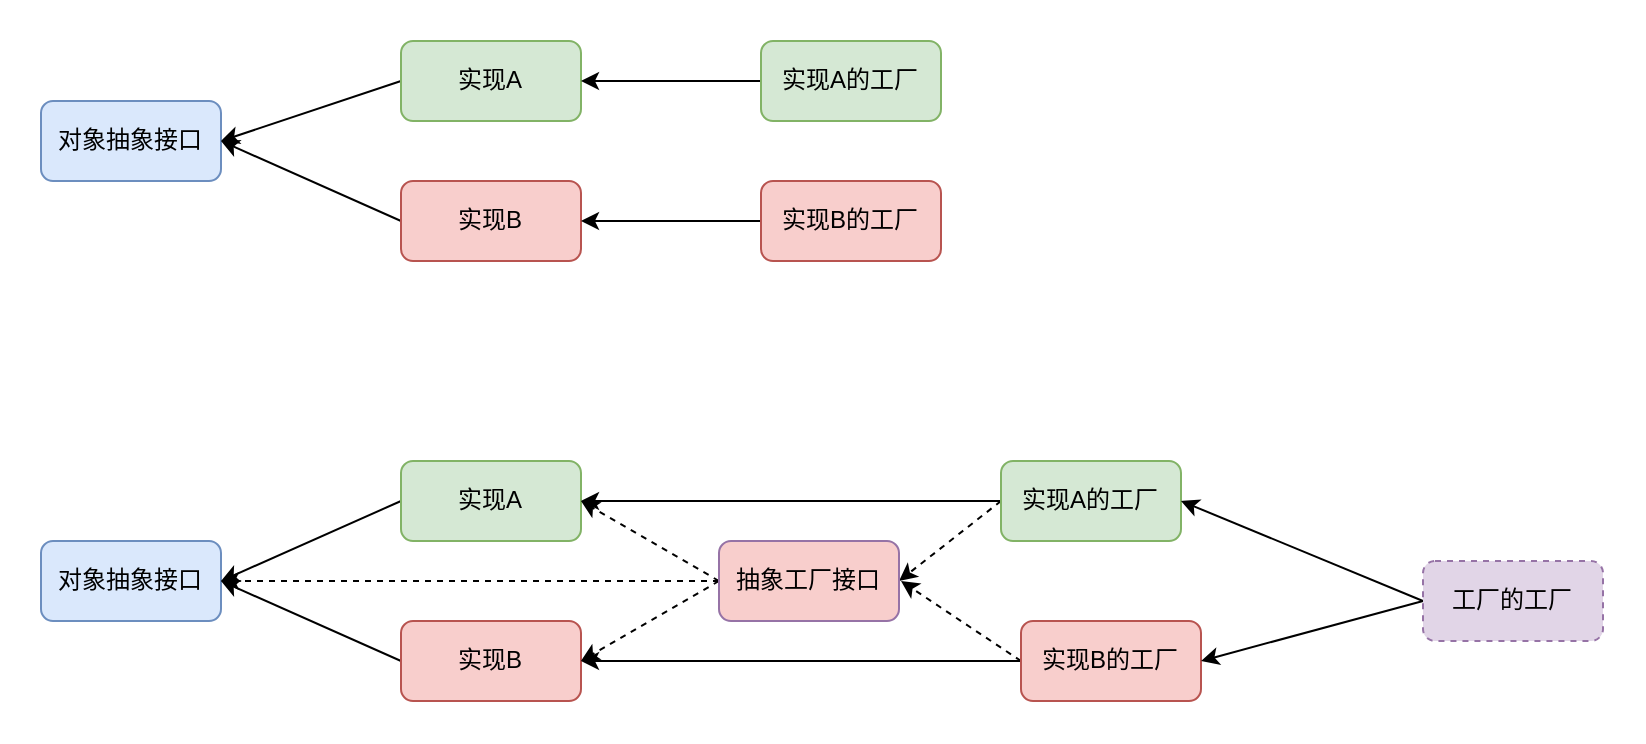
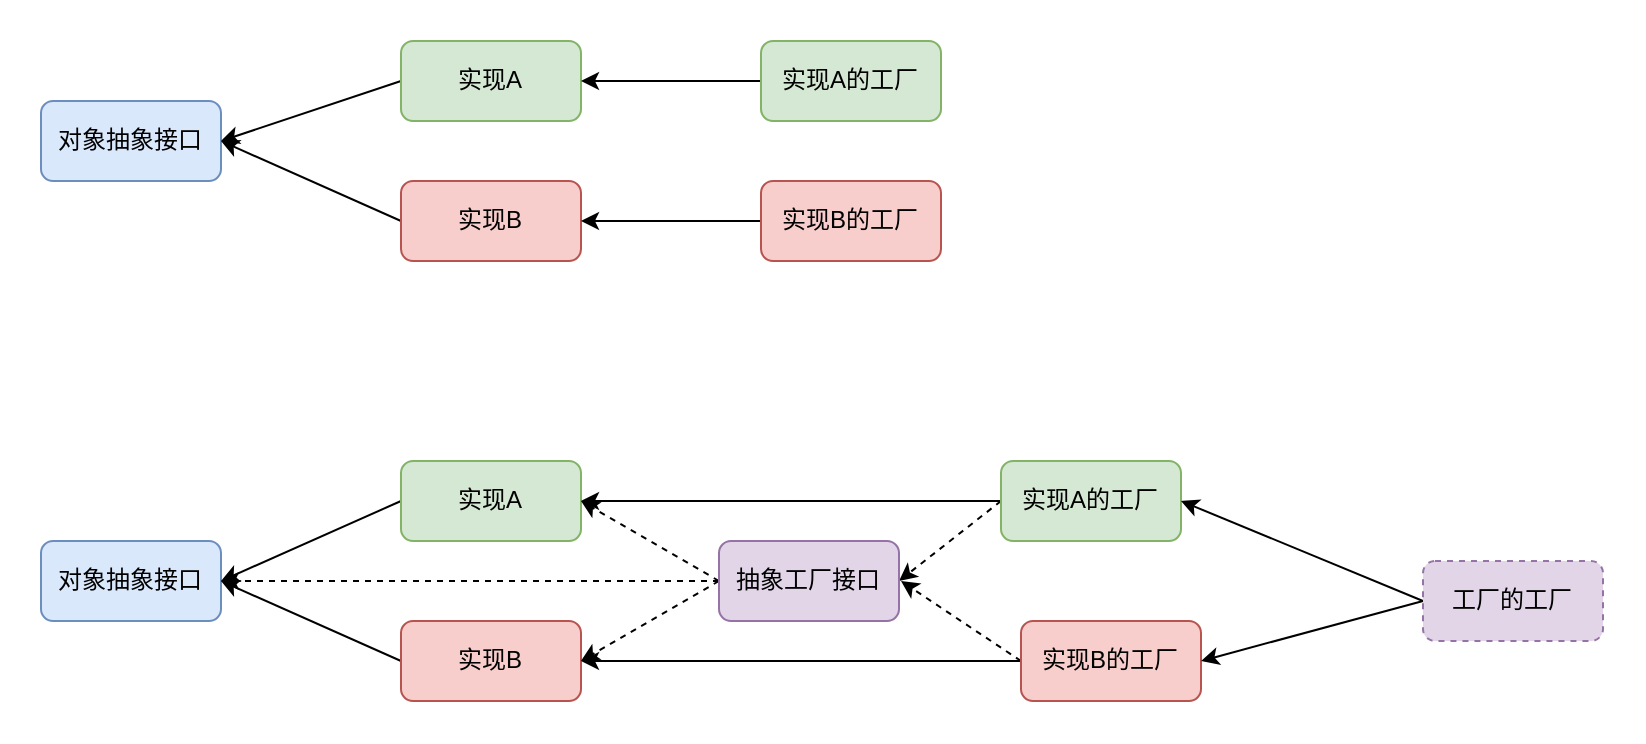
  <mxCell id="0" />
  <mxCell id="1" parent="0" />
  <mxCell id="2" value="对象抽象接口" style="rounded=1;whiteSpace=wrap;html=1;fillColor=#dae8fc;strokeColor=#6c8ebf;" vertex="1" parent="1"><mxGeometry x="20" y="50" width="90" height="40" as="geometry" /></mxCell>
  <mxCell id="3" style="edgeStyle=none;rounded=0;orthogonalLoop=1;jettySize=auto;html=1;exitX=0;exitY=0.5;exitDx=0;exitDy=0;entryX=1;entryY=0.5;entryDx=0;entryDy=0;" edge="1" parent="1" source="4" target="2"><mxGeometry relative="1" as="geometry" /></mxCell>
  <mxCell id="4" value="实现A" style="rounded=1;whiteSpace=wrap;html=1;fillColor=#d5e8d4;strokeColor=#82b366;" vertex="1" parent="1"><mxGeometry x="200" y="20" width="90" height="40" as="geometry" /></mxCell>
  <mxCell id="5" style="edgeStyle=none;rounded=0;orthogonalLoop=1;jettySize=auto;html=1;exitX=0;exitY=0.5;exitDx=0;exitDy=0;entryX=1;entryY=0.5;entryDx=0;entryDy=0;" edge="1" parent="1" source="6" target="2"><mxGeometry relative="1" as="geometry" /></mxCell>
  <mxCell id="6" value="实现B" style="rounded=1;whiteSpace=wrap;html=1;fillColor=#f8cecc;strokeColor=#b85450;" vertex="1" parent="1"><mxGeometry x="200" y="90" width="90" height="40" as="geometry" /></mxCell>
  <mxCell id="7" style="edgeStyle=none;rounded=0;orthogonalLoop=1;jettySize=auto;html=1;exitX=0;exitY=0.5;exitDx=0;exitDy=0;entryX=1;entryY=0.5;entryDx=0;entryDy=0;" edge="1" parent="1" source="8" target="4"><mxGeometry relative="1" as="geometry" /></mxCell>
  <mxCell id="8" value="实现A的工厂" style="rounded=1;whiteSpace=wrap;html=1;fillColor=#d5e8d4;strokeColor=#82b366;" vertex="1" parent="1"><mxGeometry x="380" y="20" width="90" height="40" as="geometry" /></mxCell>
  <mxCell id="9" style="edgeStyle=none;rounded=0;orthogonalLoop=1;jettySize=auto;html=1;exitX=0;exitY=0.5;exitDx=0;exitDy=0;entryX=1;entryY=0.5;entryDx=0;entryDy=0;" edge="1" parent="1" source="10" target="6"><mxGeometry relative="1" as="geometry" /></mxCell>
  <mxCell id="10" value="实现B的工厂" style="rounded=1;whiteSpace=wrap;html=1;fillColor=#f8cecc;strokeColor=#b85450;" vertex="1" parent="1"><mxGeometry x="380" y="90" width="90" height="40" as="geometry" /></mxCell>
  <mxCell id="11" value="对象抽象接口" style="rounded=1;whiteSpace=wrap;html=1;fillColor=#dae8fc;strokeColor=#6c8ebf;" vertex="1" parent="1"><mxGeometry x="20" y="270" width="90" height="40" as="geometry" /></mxCell>
  <mxCell id="12" style="edgeStyle=none;rounded=0;orthogonalLoop=1;jettySize=auto;html=1;exitX=0;exitY=0.5;exitDx=0;exitDy=0;entryX=1;entryY=0.5;entryDx=0;entryDy=0;" edge="1" parent="1" source="13" target="11"><mxGeometry relative="1" as="geometry" /></mxCell>
  <mxCell id="13" value="实现A" style="rounded=1;whiteSpace=wrap;html=1;fillColor=#d5e8d4;strokeColor=#82b366;" vertex="1" parent="1"><mxGeometry x="200" y="230" width="90" height="40" as="geometry" /></mxCell>
  <mxCell id="14" style="edgeStyle=none;rounded=0;orthogonalLoop=1;jettySize=auto;html=1;exitX=0;exitY=0.5;exitDx=0;exitDy=0;entryX=1;entryY=0.5;entryDx=0;entryDy=0;" edge="1" parent="1" source="15" target="11"><mxGeometry relative="1" as="geometry" /></mxCell>
  <mxCell id="15" value="实现B" style="rounded=1;whiteSpace=wrap;html=1;fillColor=#f8cecc;strokeColor=#b85450;" vertex="1" parent="1"><mxGeometry x="200" y="310" width="90" height="40" as="geometry" /></mxCell>
  <mxCell id="16" style="edgeStyle=none;rounded=0;orthogonalLoop=1;jettySize=auto;html=1;exitX=0;exitY=0.5;exitDx=0;exitDy=0;entryX=1;entryY=0.5;entryDx=0;entryDy=0;" edge="1" parent="1" source="18" target="13"><mxGeometry relative="1" as="geometry" /></mxCell>
  <mxCell id="17" style="edgeStyle=none;rounded=0;orthogonalLoop=1;jettySize=auto;html=1;exitX=0;exitY=0.5;exitDx=0;exitDy=0;entryX=1;entryY=0.5;entryDx=0;entryDy=0;fontSize=18;dashed=1;" edge="1" parent="1" source="18" target="27"><mxGeometry relative="1" as="geometry" /></mxCell>
  <mxCell id="18" value="实现A的工厂" style="rounded=1;whiteSpace=wrap;html=1;fillColor=#d5e8d4;strokeColor=#82b366;" vertex="1" parent="1"><mxGeometry x="500" y="230" width="90" height="40" as="geometry" /></mxCell>
  <mxCell id="19" style="edgeStyle=none;rounded=0;orthogonalLoop=1;jettySize=auto;html=1;exitX=0;exitY=0.5;exitDx=0;exitDy=0;entryX=1;entryY=0.5;entryDx=0;entryDy=0;" edge="1" parent="1" source="21" target="15"><mxGeometry relative="1" as="geometry" /></mxCell>
  <mxCell id="20" style="edgeStyle=none;rounded=0;orthogonalLoop=1;jettySize=auto;html=1;exitX=0;exitY=0.5;exitDx=0;exitDy=0;fontSize=18;dashed=1;" edge="1" parent="1" source="21"><mxGeometry relative="1" as="geometry"><mxPoint x="450" y="290" as="targetPoint" /></mxGeometry></mxCell>
  <mxCell id="21" value="实现B的工厂" style="rounded=1;whiteSpace=wrap;html=1;fillColor=#f8cecc;strokeColor=#b85450;" vertex="1" parent="1"><mxGeometry x="510" y="310" width="90" height="40" as="geometry" /></mxCell>
  <mxCell id="22" style="rounded=0;orthogonalLoop=1;jettySize=auto;html=1;exitX=0;exitY=0.5;exitDx=0;exitDy=0;entryX=1;entryY=0.5;entryDx=0;entryDy=0;" edge="1" parent="1" source="28" target="18"><mxGeometry relative="1" as="geometry" /></mxCell>
  <mxCell id="23" style="edgeStyle=none;rounded=0;orthogonalLoop=1;jettySize=auto;html=1;exitX=0;exitY=0.5;exitDx=0;exitDy=0;entryX=1;entryY=0.5;entryDx=0;entryDy=0;" edge="1" parent="1" source="28" target="21"><mxGeometry relative="1" as="geometry" /></mxCell>
  <mxCell id="24" style="edgeStyle=none;rounded=0;orthogonalLoop=1;jettySize=auto;html=1;exitX=0;exitY=0.5;exitDx=0;exitDy=0;entryX=1;entryY=0.5;entryDx=0;entryDy=0;fontSize=18;dashed=1;" edge="1" parent="1" source="27" target="13"><mxGeometry relative="1" as="geometry" /></mxCell>
  <mxCell id="25" style="edgeStyle=none;rounded=0;orthogonalLoop=1;jettySize=auto;html=1;exitX=0;exitY=0.5;exitDx=0;exitDy=0;entryX=1;entryY=0.5;entryDx=0;entryDy=0;fontSize=18;dashed=1;" edge="1" parent="1" source="27" target="15"><mxGeometry relative="1" as="geometry" /></mxCell>
  <mxCell id="26" style="edgeStyle=none;rounded=0;orthogonalLoop=1;jettySize=auto;html=1;exitX=0;exitY=0.5;exitDx=0;exitDy=0;entryX=1;entryY=0.5;entryDx=0;entryDy=0;dashed=1;fontSize=18;" edge="1" parent="1" source="27" target="11"><mxGeometry relative="1" as="geometry" /></mxCell>
- <mxCell id="27" value="抽象工厂接口" style="rounded=1;whiteSpace=wrap;html=1;fillColor=#f8cecc;strokeColor=#9673a6;" vertex="1" parent="1"><mxGeometry x="359" y="270" width="90" height="40" as="geometry" /></mxCell>
+ <mxCell id="27" value="抽象工厂接口" style="rounded=1;whiteSpace=wrap;html=1;fillColor=#e1d5e7;strokeColor=#9673a6;" vertex="1" parent="1"><mxGeometry x="359" y="270" width="90" height="40" as="geometry" /></mxCell>
  <mxCell id="28" value="工厂的工厂" style="rounded=1;whiteSpace=wrap;html=1;fillColor=#e1d5e7;strokeColor=#9673a6;dashed=1;" vertex="1" parent="1"><mxGeometry x="711" y="280" width="90" height="40" as="geometry" /></mxCell>
